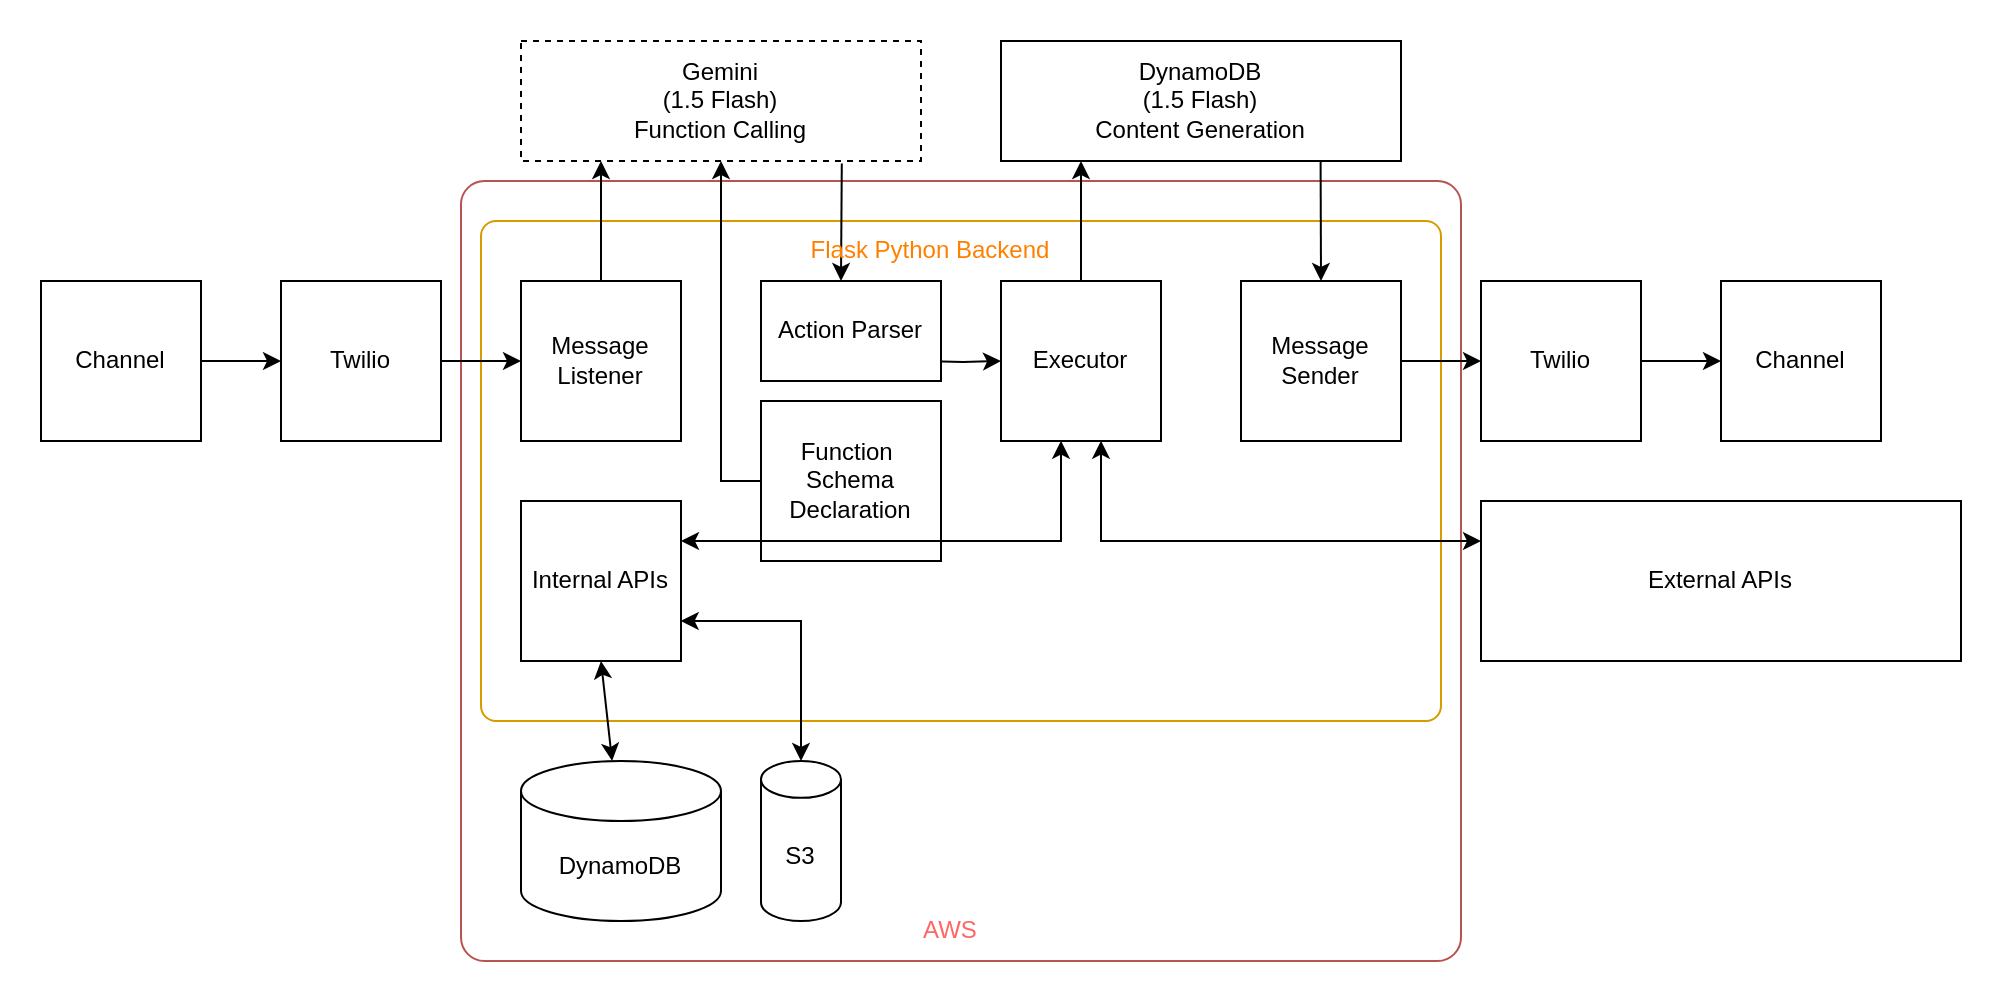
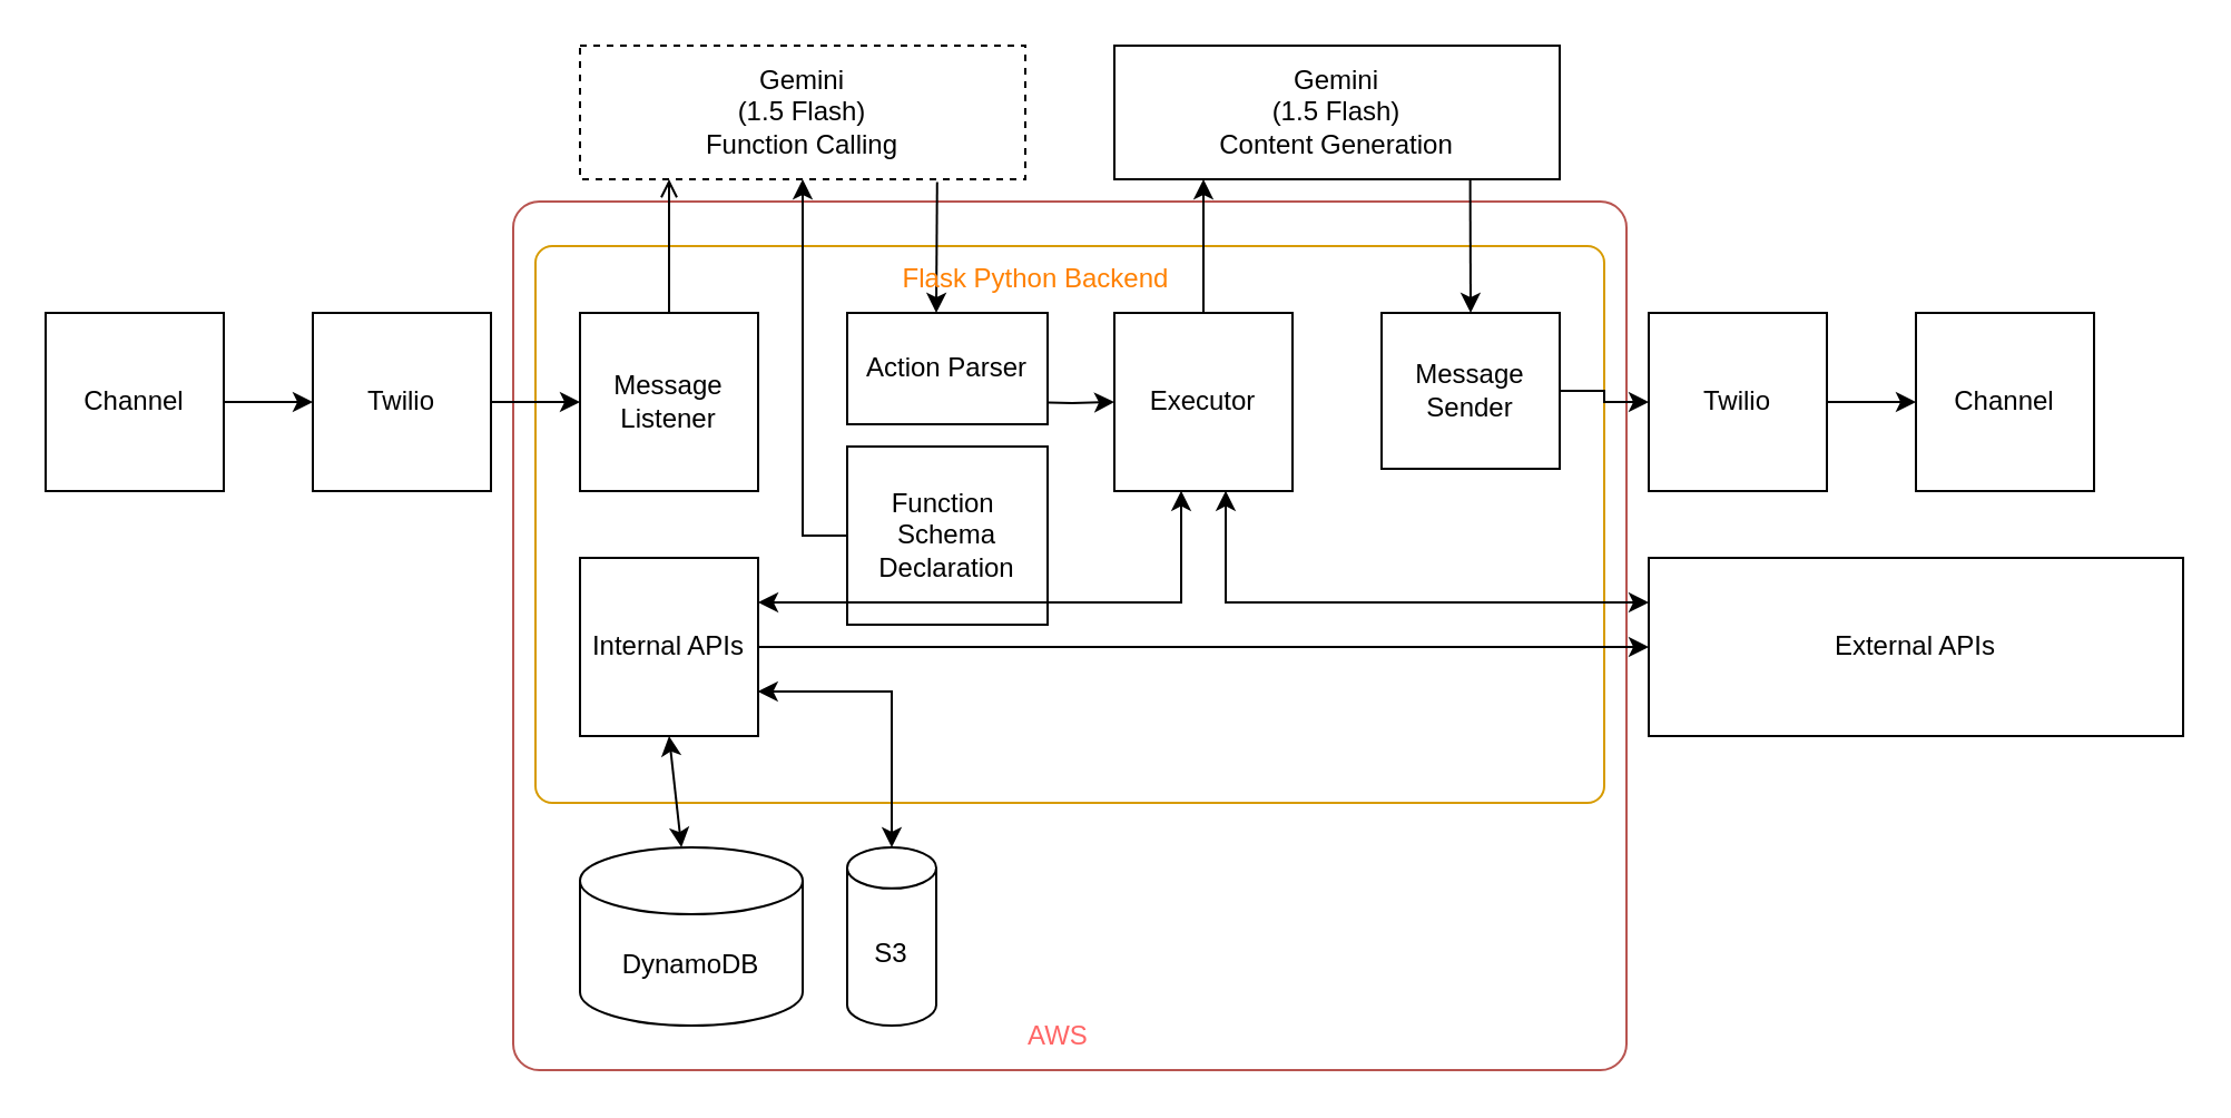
  <mxCell id="0" />
  <mxCell id="1" parent="0" />
  <mxCell id="2" value="" style="rounded=1;whiteSpace=wrap;html=1;fillColor=none;strokeColor=#d79b00;arcSize=3;" vertex="1" parent="1"><mxGeometry x="240" y="110" width="480" height="250" as="geometry" /></mxCell>
  <mxCell id="3" value="" style="rounded=1;whiteSpace=wrap;html=1;fillColor=none;strokeColor=#b85450;arcSize=3;" vertex="1" parent="1"><mxGeometry x="230" y="90" width="500" height="390" as="geometry" /></mxCell>
  <mxCell id="4" style="edgeStyle=orthogonalEdgeStyle;rounded=0;orthogonalLoop=1;jettySize=auto;html=1;exitX=1;exitY=0.5;exitDx=0;exitDy=0;entryX=0;entryY=0.5;entryDx=0;entryDy=0;" edge="1" source="5" target="7" parent="1"><mxGeometry relative="1" as="geometry" /></mxCell>
  <mxCell id="5" value="Channel" style="whiteSpace=wrap;html=1;aspect=fixed;" vertex="1" parent="1"><mxGeometry x="20" y="140" width="80" height="80" as="geometry" /></mxCell>
  <mxCell id="6" style="edgeStyle=orthogonalEdgeStyle;rounded=0;orthogonalLoop=1;jettySize=auto;html=1;exitX=1;exitY=0.5;exitDx=0;exitDy=0;entryX=0;entryY=0.5;entryDx=0;entryDy=0;" edge="1" source="7" target="10" parent="1"><mxGeometry relative="1" as="geometry" /></mxCell>
  <mxCell id="7" value="Twilio" style="whiteSpace=wrap;html=1;aspect=fixed;" vertex="1" parent="1"><mxGeometry x="140" y="140" width="80" height="80" as="geometry" /></mxCell>
  <mxCell id="8" style="edgeStyle=orthogonalEdgeStyle;rounded=0;orthogonalLoop=1;jettySize=auto;html=1;exitX=1;exitY=0.5;exitDx=0;exitDy=0;entryX=0;entryY=0.5;entryDx=0;entryDy=0;" edge="1" target="9" parent="1"><mxGeometry relative="1" as="geometry"><mxPoint x="460" y="180" as="sourcePoint" /></mxGeometry></mxCell>
  <mxCell id="9" value="Executor" style="whiteSpace=wrap;html=1;aspect=fixed;" vertex="1" parent="1"><mxGeometry x="500" y="140" width="80" height="80" as="geometry" /></mxCell>
  <mxCell id="10" value="Message Listener" style="whiteSpace=wrap;html=1;aspect=fixed;" vertex="1" parent="1"><mxGeometry x="260" y="140" width="80" height="80" as="geometry" /></mxCell>
  <mxCell id="11" value="Gemini&lt;br&gt;(1.5 Flash)&lt;div&gt;Function Calling&lt;/div&gt;" style="rounded=0;whiteSpace=wrap;html=1;dashed=1;" vertex="1" parent="1"><mxGeometry x="260" y="20" width="200" height="60" as="geometry" /></mxCell>
  <mxCell id="12" style="edgeStyle=orthogonalEdgeStyle;rounded=0;orthogonalLoop=1;jettySize=auto;html=1;exitX=1;exitY=0.5;exitDx=0;exitDy=0;entryX=0;entryY=0.5;entryDx=0;entryDy=0;" edge="1" source="13" target="17" parent="1"><mxGeometry relative="1" as="geometry" /></mxCell>
- <mxCell id="13" value="Message Sender" style="whiteSpace=wrap;html=1;aspect=fixed;" vertex="1" parent="1"><mxGeometry x="620" y="140" width="80" height="80" as="geometry" /></mxCell>
- <mxCell id="14" value="DynamoDB&lt;br&gt;(1.5 Flash)&lt;div&gt;Content Generation&lt;/div&gt;" style="rounded=0;whiteSpace=wrap;html=1;" vertex="1" parent="1"><mxGeometry x="500" y="20" width="200" height="60" as="geometry" /></mxCell>
+ <mxCell id="13" value="Message Sender" style="whiteSpace=wrap;html=1;aspect=fixed;" vertex="1" parent="1"><mxGeometry x="620" y="140" width="80" height="70" as="geometry" /></mxCell>
+ <mxCell id="14" value="Gemini&lt;br&gt;(1.5 Flash)&lt;div&gt;Content Generation&lt;/div&gt;" style="rounded=0;whiteSpace=wrap;html=1;" vertex="1" parent="1"><mxGeometry x="500" y="20" width="200" height="60" as="geometry" /></mxCell>
  <mxCell id="15" value="" style="endArrow=classic;html=1;rounded=0;exitX=0.5;exitY=0;exitDx=0;exitDy=0;" edge="1" source="9" parent="1"><mxGeometry width="50" height="50" relative="1" as="geometry"><mxPoint x="490" y="120" as="sourcePoint" /><mxPoint x="540" y="80" as="targetPoint" /></mxGeometry></mxCell>
  <mxCell id="16" style="edgeStyle=orthogonalEdgeStyle;rounded=0;orthogonalLoop=1;jettySize=auto;html=1;exitX=1;exitY=0.5;exitDx=0;exitDy=0;entryX=0;entryY=0.5;entryDx=0;entryDy=0;" edge="1" source="17" target="21" parent="1"><mxGeometry relative="1" as="geometry" /></mxCell>
  <mxCell id="17" value="Twilio" style="whiteSpace=wrap;html=1;aspect=fixed;" vertex="1" parent="1"><mxGeometry x="740" y="140" width="80" height="80" as="geometry" /></mxCell>
  <mxCell id="18" value="" style="endArrow=classic;html=1;rounded=0;entryX=0.5;entryY=0;entryDx=0;entryDy=0;exitX=0.799;exitY=1.005;exitDx=0;exitDy=0;exitPerimeter=0;" edge="1" source="14" target="13" parent="1"><mxGeometry width="50" height="50" relative="1" as="geometry"><mxPoint x="640" y="70" as="sourcePoint" /><mxPoint x="640" y="140" as="targetPoint" /></mxGeometry></mxCell>
- <mxCell id="19" value="" style="endArrow=classic;html=1;rounded=0;exitX=0.5;exitY=0;exitDx=0;exitDy=0;entryX=0.2;entryY=1;entryDx=0;entryDy=0;entryPerimeter=0;" edge="1" source="10" target="11" parent="1"><mxGeometry width="50" height="50" relative="1" as="geometry"><mxPoint x="320" y="130" as="sourcePoint" /><mxPoint x="370" y="80" as="targetPoint" /></mxGeometry></mxCell>
+ <mxCell id="19" value="" style="endArrow=open;html=1;rounded=0;exitX=0.5;exitY=0;exitDx=0;exitDy=0;entryX=0.2;entryY=1;entryDx=0;entryDy=0;entryPerimeter=0;" edge="1" source="10" target="11" parent="1"><mxGeometry width="50" height="50" relative="1" as="geometry"><mxPoint x="320" y="130" as="sourcePoint" /><mxPoint x="370" y="80" as="targetPoint" /></mxGeometry></mxCell>
  <mxCell id="20" value="" style="endArrow=classic;html=1;rounded=0;exitX=0.802;exitY=1.02;exitDx=0;exitDy=0;exitPerimeter=0;entryX=0.5;entryY=0;entryDx=0;entryDy=0;" edge="1" source="11" parent="1"><mxGeometry width="50" height="50" relative="1" as="geometry"><mxPoint x="450" y="120" as="sourcePoint" /><mxPoint x="420" y="140" as="targetPoint" /></mxGeometry></mxCell>
  <mxCell id="21" value="Channel" style="whiteSpace=wrap;html=1;aspect=fixed;" vertex="1" parent="1"><mxGeometry x="860" y="140" width="80" height="80" as="geometry" /></mxCell>
+ <mxCell id="22" style="edgeStyle=orthogonalEdgeStyle;rounded=0;orthogonalLoop=1;jettySize=auto;html=1;exitX=1;exitY=0.5;exitDx=0;exitDy=0;entryX=0;entryY=0.5;entryDx=0;entryDy=0;" edge="1" parent="1" source="23" target="24"><mxGeometry relative="1" as="geometry" /></mxCell>
  <mxCell id="23" value="Internal APIs" style="rounded=0;whiteSpace=wrap;html=1;" vertex="1" parent="1"><mxGeometry x="260" y="250" width="80" height="80" as="geometry" /></mxCell>
  <mxCell id="24" value="External APIs" style="rounded=0;whiteSpace=wrap;html=1;" vertex="1" parent="1"><mxGeometry x="740" y="250" width="240" height="80" as="geometry" /></mxCell>
  <mxCell id="25" value="DynamoDB" style="shape=cylinder3;whiteSpace=wrap;html=1;boundedLbl=1;backgroundOutline=1;size=15;" vertex="1" parent="1"><mxGeometry x="260" y="380" width="100" height="80" as="geometry" /></mxCell>
  <mxCell id="26" value="S3" style="shape=cylinder3;whiteSpace=wrap;html=1;boundedLbl=1;backgroundOutline=1;size=9.217;" vertex="1" parent="1"><mxGeometry x="380" y="380" width="40" height="80" as="geometry" /></mxCell>
  <mxCell id="27" value="" style="endArrow=classic;startArrow=classic;html=1;rounded=0;entryX=0.5;entryY=1;entryDx=0;entryDy=0;" edge="1" parent="1" source="25" target="23"><mxGeometry width="50" height="50" relative="1" as="geometry"><mxPoint x="300" y="399.289" as="sourcePoint" /><mxPoint x="300" y="349.289" as="targetPoint" /></mxGeometry></mxCell>
  <mxCell id="28" value="&lt;span style=&quot;color: rgb(255, 128, 0);&quot;&gt;Flask&amp;nbsp;&lt;/span&gt;&lt;font color=&quot;#ff8000&quot;&gt;Python Backend&lt;/font&gt;" style="text;html=1;align=center;verticalAlign=middle;whiteSpace=wrap;rounded=0;" vertex="1" parent="1"><mxGeometry x="360" y="110" width="210" height="30" as="geometry" /></mxCell>
  <mxCell id="29" value="&lt;font color=&quot;#ff6666&quot;&gt;AWS&lt;/font&gt;" style="text;html=1;align=center;verticalAlign=middle;whiteSpace=wrap;rounded=0;" vertex="1" parent="1"><mxGeometry x="370" y="450" width="210" height="30" as="geometry" /></mxCell>
  <mxCell id="30" value="" style="endArrow=classic;startArrow=classic;html=1;rounded=0;exitX=0.5;exitY=0;exitDx=0;exitDy=0;exitPerimeter=0;entryX=0.208;entryY=0.8;entryDx=0;entryDy=0;entryPerimeter=0;" edge="1" parent="1" source="26" target="2"><mxGeometry width="50" height="50" relative="1" as="geometry"><mxPoint x="410" y="340" as="sourcePoint" /><mxPoint x="460" y="290" as="targetPoint" /><Array as="points"><mxPoint x="400" y="310" /></Array></mxGeometry></mxCell>
  <mxCell id="31" style="edgeStyle=orthogonalEdgeStyle;rounded=0;orthogonalLoop=1;jettySize=auto;html=1;exitX=0;exitY=0.5;exitDx=0;exitDy=0;entryX=0.5;entryY=1;entryDx=0;entryDy=0;" edge="1" parent="1" source="32" target="11"><mxGeometry relative="1" as="geometry" /></mxCell>
  <mxCell id="32" value="Function&amp;nbsp; Schema Declaration" style="rounded=0;whiteSpace=wrap;html=1;" vertex="1" parent="1"><mxGeometry x="380" y="200" width="90" height="80" as="geometry" /></mxCell>
  <mxCell id="33" value="Action Parser" style="rounded=0;whiteSpace=wrap;html=1;" vertex="1" parent="1"><mxGeometry x="380" y="140" width="90" height="50" as="geometry" /></mxCell>
  <mxCell id="34" value="" style="endArrow=classic;startArrow=classic;html=1;rounded=0;exitX=0.6;exitY=0.333;exitDx=0;exitDy=0;exitPerimeter=0;entryX=1;entryY=0.25;entryDx=0;entryDy=0;" edge="1" parent="1" source="3" target="23"><mxGeometry width="50" height="50" relative="1" as="geometry"><mxPoint x="530" y="300" as="sourcePoint" /><mxPoint x="580" y="250" as="targetPoint" /><Array as="points"><mxPoint x="530" y="270" /></Array></mxGeometry></mxCell>
  <mxCell id="35" value="" style="endArrow=classic;startArrow=classic;html=1;rounded=0;exitX=0.64;exitY=0.333;exitDx=0;exitDy=0;exitPerimeter=0;entryX=0;entryY=0.25;entryDx=0;entryDy=0;" edge="1" parent="1" source="3" target="24"><mxGeometry width="50" height="50" relative="1" as="geometry"><mxPoint x="530" y="300" as="sourcePoint" /><mxPoint x="580" y="250" as="targetPoint" /><Array as="points"><mxPoint x="550" y="270" /></Array></mxGeometry></mxCell>
